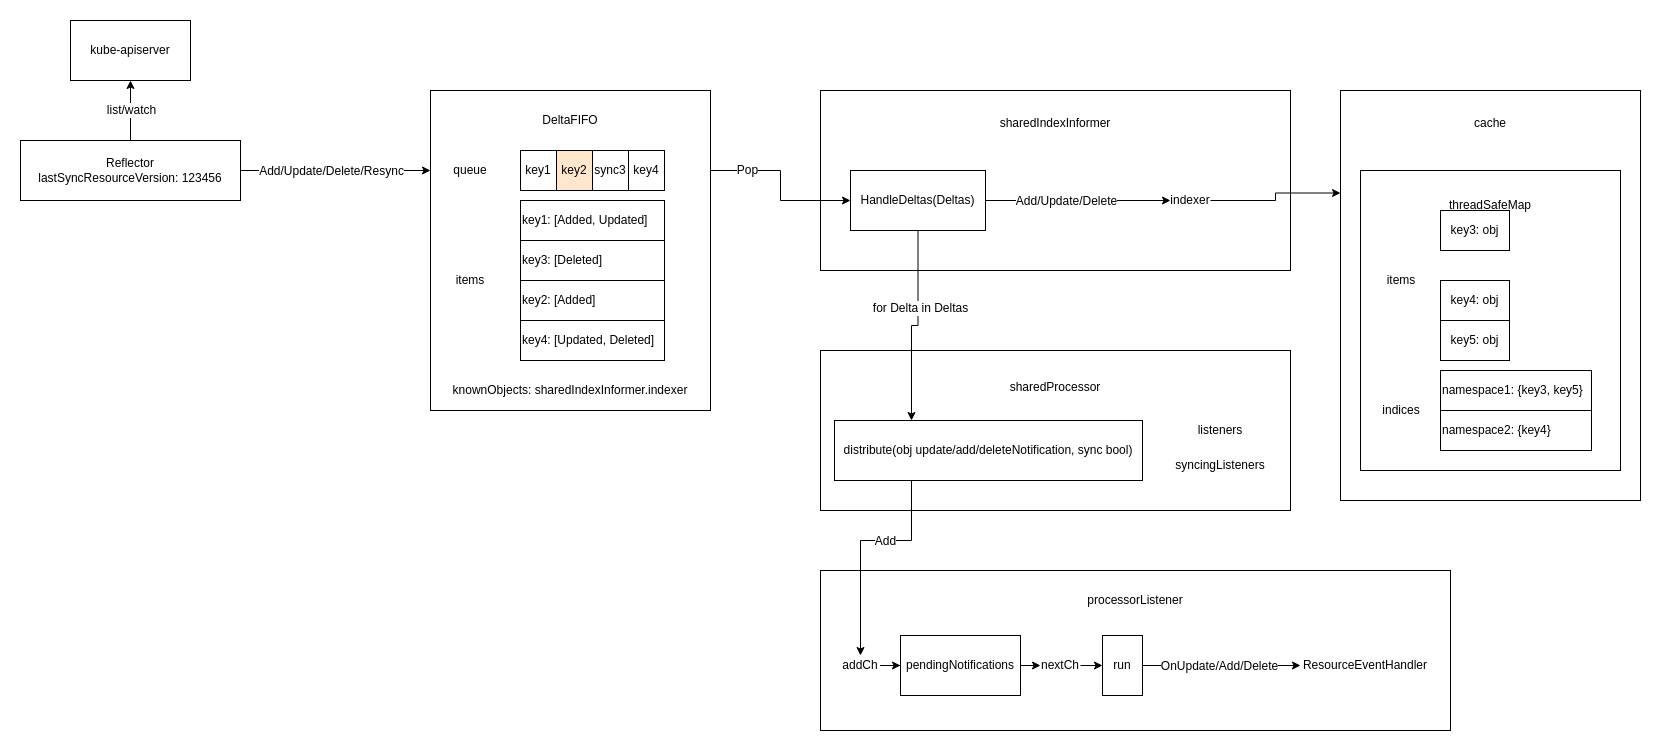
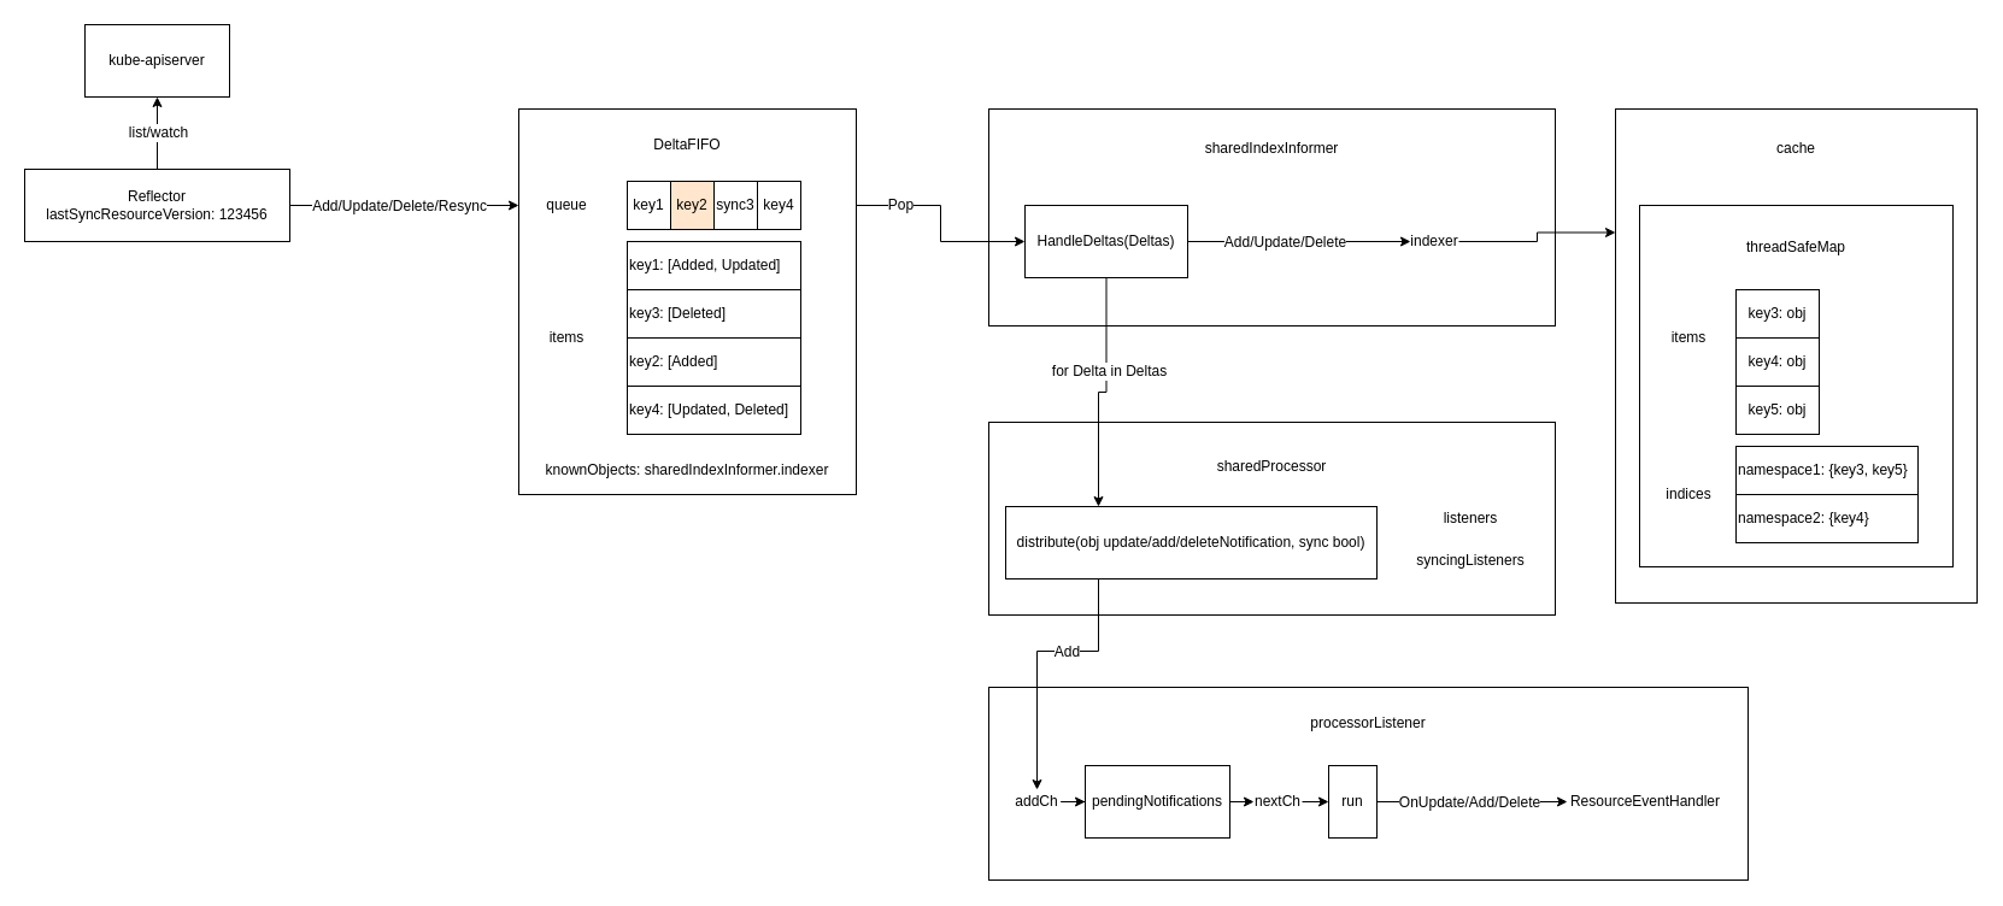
  <mxCell id="0" />
  <mxCell id="1" parent="0" />
  <mxCell id="2" value="" style="rounded=0;whiteSpace=wrap;html=1;" vertex="1" parent="1"><mxGeometry x="430" y="90" width="280" height="320" as="geometry" /></mxCell>
  <mxCell id="3" value="key1" style="rounded=0;whiteSpace=wrap;html=1;" vertex="1" parent="1"><mxGeometry x="520" y="150" width="36" height="40" as="geometry" /></mxCell>
  <mxCell id="4" value="key2" style="rounded=0;whiteSpace=wrap;html=1;fillColor=#ffe6cc;" vertex="1" parent="1"><mxGeometry x="556" y="150" width="36" height="40" as="geometry" /></mxCell>
  <mxCell id="5" value="sync3" style="rounded=0;whiteSpace=wrap;html=1;" vertex="1" parent="1"><mxGeometry x="592" y="150" width="36" height="40" as="geometry" /></mxCell>
  <mxCell id="6" value="key4" style="rounded=0;whiteSpace=wrap;html=1;" vertex="1" parent="1"><mxGeometry x="628" y="150" width="36" height="40" as="geometry" /></mxCell>
  <mxCell id="7" value="key1: [Added, Updated]" style="rounded=0;whiteSpace=wrap;html=1;align=left;" vertex="1" parent="1"><mxGeometry x="520" y="200" width="144" height="40" as="geometry" /></mxCell>
  <mxCell id="8" value="key3: [Deleted]" style="rounded=0;whiteSpace=wrap;html=1;align=left;" vertex="1" parent="1"><mxGeometry x="520" y="240" width="144" height="40" as="geometry" /></mxCell>
  <mxCell id="9" value="key2: [Added]" style="rounded=0;whiteSpace=wrap;html=1;align=left;" vertex="1" parent="1"><mxGeometry x="520" y="280" width="144" height="40" as="geometry" /></mxCell>
  <mxCell id="10" value="key4: [Updated, Deleted]" style="rounded=0;whiteSpace=wrap;html=1;align=left;" vertex="1" parent="1"><mxGeometry x="520" y="320" width="144" height="40" as="geometry" /></mxCell>
  <mxCell id="11" value="queue" style="text;html=1;strokeColor=none;fillColor=none;align=center;verticalAlign=middle;whiteSpace=wrap;rounded=0;" vertex="1" parent="1"><mxGeometry x="450" y="160" width="40" height="20" as="geometry" /></mxCell>
  <mxCell id="12" value="items" style="text;html=1;strokeColor=none;fillColor=none;align=center;verticalAlign=middle;whiteSpace=wrap;rounded=0;" vertex="1" parent="1"><mxGeometry x="450" y="270" width="40" height="20" as="geometry" /></mxCell>
  <mxCell id="13" value="DeltaFIFO" style="text;html=1;strokeColor=none;fillColor=none;align=center;verticalAlign=middle;whiteSpace=wrap;rounded=0;" vertex="1" parent="1"><mxGeometry x="550" y="110" width="40" height="20" as="geometry" /></mxCell>
  <mxCell id="14" style="edgeStyle=orthogonalEdgeStyle;rounded=0;orthogonalLoop=1;jettySize=auto;html=1;entryX=0.5;entryY=1;entryDx=0;entryDy=0;" edge="1" parent="1" source="18" target="19"><mxGeometry relative="1" as="geometry" /></mxCell>
  <mxCell id="15" value="list/watch" style="text;html=1;align=center;verticalAlign=middle;resizable=0;points=[];labelBackgroundColor=#ffffff;" vertex="1" connectable="0" parent="14"><mxGeometry x="0.037" relative="1" as="geometry"><mxPoint as="offset" /></mxGeometry></mxCell>
  <mxCell id="16" style="edgeStyle=orthogonalEdgeStyle;rounded=0;orthogonalLoop=1;jettySize=auto;html=1;entryX=0;entryY=0.25;entryDx=0;entryDy=0;" edge="1" parent="1" source="18" target="2"><mxGeometry relative="1" as="geometry" /></mxCell>
  <mxCell id="17" value="Add/Update/Delete/Resync" style="text;html=1;align=center;verticalAlign=middle;resizable=0;points=[];labelBackgroundColor=#ffffff;" vertex="1" connectable="0" parent="16"><mxGeometry x="-0.453" relative="1" as="geometry"><mxPoint x="38" as="offset" /></mxGeometry></mxCell>
  <mxCell id="18" value="Reflector&lt;br&gt;lastSyncResourceVersion: 123456" style="rounded=0;whiteSpace=wrap;html=1;align=center;" vertex="1" parent="1"><mxGeometry x="20" y="140" width="220" height="60" as="geometry" /></mxCell>
  <mxCell id="19" value="kube-apiserver" style="rounded=0;whiteSpace=wrap;html=1;align=center;" vertex="1" parent="1"><mxGeometry x="70" y="20" width="120" height="60" as="geometry" /></mxCell>
  <mxCell id="20" value="sharedIndexInformer&lt;br&gt;&lt;br&gt;&lt;br&gt;&lt;br&gt;&lt;br&gt;&lt;br&gt;&lt;br&gt;&lt;br&gt;&lt;br&gt;" style="rounded=0;whiteSpace=wrap;html=1;align=center;" vertex="1" parent="1"><mxGeometry x="820" y="90" width="470" height="180" as="geometry" /></mxCell>
  <mxCell id="21" style="edgeStyle=orthogonalEdgeStyle;rounded=0;orthogonalLoop=1;jettySize=auto;html=1;entryX=1;entryY=0.25;entryDx=0;entryDy=0;startArrow=classic;startFill=1;endArrow=none;endFill=0;" edge="1" parent="1" source="25" target="2"><mxGeometry relative="1" as="geometry" /></mxCell>
  <mxCell id="22" value="Pop" style="text;html=1;align=center;verticalAlign=middle;resizable=0;points=[];labelBackgroundColor=#ffffff;" vertex="1" connectable="0" parent="21"><mxGeometry x="0.577" y="-1" relative="1" as="geometry"><mxPoint as="offset" /></mxGeometry></mxCell>
  <mxCell id="23" style="edgeStyle=orthogonalEdgeStyle;rounded=0;orthogonalLoop=1;jettySize=auto;html=1;entryX=0;entryY=0.5;entryDx=0;entryDy=0;startArrow=none;startFill=0;endArrow=classic;endFill=1;" edge="1" parent="1" source="25" target="53"><mxGeometry relative="1" as="geometry"><mxPoint x="1130" y="200" as="targetPoint" /></mxGeometry></mxCell>
  <mxCell id="24" value="Add/Update/Delete" style="text;html=1;align=center;verticalAlign=middle;resizable=0;points=[];labelBackgroundColor=#ffffff;" vertex="1" connectable="0" parent="23"><mxGeometry x="-0.269" relative="1" as="geometry"><mxPoint x="12" as="offset" /></mxGeometry></mxCell>
  <mxCell id="25" value="HandleDeltas(Deltas)" style="rounded=0;whiteSpace=wrap;html=1;align=center;" vertex="1" parent="1"><mxGeometry x="850" y="170" width="135" height="60" as="geometry" /></mxCell>
  <mxCell id="26" value="sharedProcessor&lt;br&gt;&lt;br&gt;&lt;br&gt;&lt;br&gt;&lt;br&gt;&lt;br&gt;&lt;br&gt;" style="rounded=0;whiteSpace=wrap;html=1;align=center;" vertex="1" parent="1"><mxGeometry x="820" y="350" width="470" height="160" as="geometry" /></mxCell>
  <mxCell id="27" value="distribute(obj update/add/deleteNotification, sync bool)" style="rounded=0;whiteSpace=wrap;html=1;align=center;" vertex="1" parent="1"><mxGeometry x="834" y="420" width="308" height="60" as="geometry" /></mxCell>
  <mxCell id="28" style="edgeStyle=orthogonalEdgeStyle;rounded=0;orthogonalLoop=1;jettySize=auto;html=1;entryX=0.25;entryY=0;entryDx=0;entryDy=0;startArrow=none;startFill=0;endArrow=classic;endFill=1;" edge="1" parent="1" source="25" target="27"><mxGeometry relative="1" as="geometry" /></mxCell>
  <mxCell id="29" value="for Delta in Deltas" style="text;html=1;align=center;verticalAlign=middle;resizable=0;points=[];labelBackgroundColor=#ffffff;" vertex="1" connectable="0" parent="28"><mxGeometry x="-0.216" y="2" relative="1" as="geometry"><mxPoint as="offset" /></mxGeometry></mxCell>
  <mxCell id="30" value="processorListener&lt;br&gt;&lt;br&gt;&lt;br&gt;&lt;br&gt;&lt;br&gt;&lt;br&gt;&lt;br&gt;&lt;br&gt;" style="rounded=0;whiteSpace=wrap;html=1;align=center;" vertex="1" parent="1"><mxGeometry x="820" y="570" width="630" height="160" as="geometry" /></mxCell>
  <mxCell id="31" style="edgeStyle=orthogonalEdgeStyle;rounded=0;orthogonalLoop=1;jettySize=auto;html=1;entryX=0;entryY=0.5;entryDx=0;entryDy=0;startArrow=none;startFill=0;endArrow=classic;endFill=1;" edge="1" parent="1" source="34" target="37"><mxGeometry relative="1" as="geometry" /></mxCell>
  <mxCell id="32" style="edgeStyle=orthogonalEdgeStyle;rounded=0;orthogonalLoop=1;jettySize=auto;html=1;startArrow=classic;startFill=1;endArrow=none;endFill=0;entryX=0.25;entryY=1;entryDx=0;entryDy=0;" edge="1" parent="1" source="34" target="27"><mxGeometry relative="1" as="geometry"><mxPoint x="880" y="530" as="targetPoint" /><Array as="points"><mxPoint x="860" y="540" /><mxPoint x="911" y="540" /></Array></mxGeometry></mxCell>
  <mxCell id="33" value="Add" style="text;html=1;align=center;verticalAlign=middle;resizable=0;points=[];labelBackgroundColor=#ffffff;" vertex="1" connectable="0" parent="32"><mxGeometry x="0.018" y="-24" relative="1" as="geometry"><mxPoint x="24" y="-24" as="offset" /></mxGeometry></mxCell>
  <mxCell id="34" value="addCh" style="text;html=1;strokeColor=none;fillColor=none;align=center;verticalAlign=middle;whiteSpace=wrap;rounded=0;" vertex="1" parent="1"><mxGeometry x="840" y="655" width="40" height="20" as="geometry" /></mxCell>
  <mxCell id="35" style="edgeStyle=orthogonalEdgeStyle;rounded=0;orthogonalLoop=1;jettySize=auto;html=1;entryX=0;entryY=0.5;entryDx=0;entryDy=0;startArrow=none;startFill=0;endArrow=classic;endFill=1;" edge="1" parent="1" source="36" target="41"><mxGeometry relative="1" as="geometry" /></mxCell>
  <mxCell id="36" value="nextCh" style="text;html=1;strokeColor=none;fillColor=none;align=center;verticalAlign=middle;whiteSpace=wrap;rounded=0;" vertex="1" parent="1"><mxGeometry x="1040" y="655" width="40" height="20" as="geometry" /></mxCell>
  <mxCell id="37" value="pendingNotifications" style="rounded=0;whiteSpace=wrap;html=1;align=center;" vertex="1" parent="1"><mxGeometry x="900" y="635" width="120" height="60" as="geometry" /></mxCell>
  <mxCell id="38" value="" style="endArrow=classic;html=1;exitX=1;exitY=0.5;exitDx=0;exitDy=0;" edge="1" parent="1" source="37"><mxGeometry width="50" height="50" relative="1" as="geometry"><mxPoint x="950" y="860" as="sourcePoint" /><mxPoint x="1040" y="665" as="targetPoint" /></mxGeometry></mxCell>
  <mxCell id="39" style="edgeStyle=orthogonalEdgeStyle;rounded=0;orthogonalLoop=1;jettySize=auto;html=1;entryX=0;entryY=0.5;entryDx=0;entryDy=0;startArrow=none;startFill=0;endArrow=classic;endFill=1;" edge="1" parent="1" source="41" target="42"><mxGeometry relative="1" as="geometry" /></mxCell>
  <mxCell id="40" value="OnUpdate/Add/Delete" style="text;html=1;align=center;verticalAlign=middle;resizable=0;points=[];labelBackgroundColor=#ffffff;" vertex="1" connectable="0" parent="39"><mxGeometry x="-0.667" relative="1" as="geometry"><mxPoint x="50" as="offset" /></mxGeometry></mxCell>
  <mxCell id="41" value="run" style="rounded=0;whiteSpace=wrap;html=1;align=center;" vertex="1" parent="1"><mxGeometry x="1102" y="635" width="40" height="60" as="geometry" /></mxCell>
  <mxCell id="42" value="ResourceEventHandler" style="text;html=1;strokeColor=none;fillColor=none;align=center;verticalAlign=middle;whiteSpace=wrap;rounded=0;" vertex="1" parent="1"><mxGeometry x="1300" y="655" width="130" height="20" as="geometry" /></mxCell>
  <mxCell id="43" value="cache&lt;br&gt;&lt;br&gt;&lt;br&gt;&lt;br&gt;&lt;br&gt;&lt;br&gt;&lt;br&gt;&lt;br&gt;&lt;br&gt;&lt;br&gt;&lt;br&gt;&lt;br&gt;&lt;br&gt;&lt;br&gt;&lt;br&gt;&lt;br&gt;&lt;br&gt;&lt;br&gt;&lt;br&gt;&lt;br&gt;&lt;br&gt;&lt;br&gt;&lt;br&gt;&lt;br&gt;&lt;br&gt;" style="rounded=0;whiteSpace=wrap;html=1;align=center;" vertex="1" parent="1"><mxGeometry x="1340" y="90" width="300" height="410" as="geometry" /></mxCell>
  <mxCell id="44" value="threadSafeMap&lt;br&gt;&lt;br&gt;&lt;br&gt;&lt;br&gt;&lt;br&gt;&lt;br&gt;&lt;br&gt;&lt;br&gt;&lt;br&gt;&lt;br&gt;&lt;br&gt;&lt;br&gt;&lt;br&gt;&lt;br&gt;&lt;br&gt;&lt;br&gt;&lt;br&gt;" style="rounded=0;whiteSpace=wrap;html=1;align=center;" vertex="1" parent="1"><mxGeometry x="1360" y="170" width="260" height="300" as="geometry" /></mxCell>
- <mxCell id="45" value="key3: obj" style="rounded=0;whiteSpace=wrap;html=1;align=center;" vertex="1" parent="1"><mxGeometry x="1440" y="210" width="69" height="40" as="geometry" /></mxCell>
+ <mxCell id="45" value="key3: obj" style="rounded=0;whiteSpace=wrap;html=1;align=center;" vertex="1" parent="1"><mxGeometry x="1440" y="240" width="69" height="40" as="geometry" /></mxCell>
  <mxCell id="46" value="key4: obj" style="rounded=0;whiteSpace=wrap;html=1;align=center;" vertex="1" parent="1"><mxGeometry x="1440" y="280" width="69" height="40" as="geometry" /></mxCell>
  <mxCell id="47" value="items" style="text;html=1;strokeColor=none;fillColor=none;align=center;verticalAlign=middle;whiteSpace=wrap;rounded=0;" vertex="1" parent="1"><mxGeometry x="1381" y="270" width="40" height="20" as="geometry" /></mxCell>
  <mxCell id="48" value="namespace1: {key3, key5}" style="rounded=0;whiteSpace=wrap;html=1;align=left;" vertex="1" parent="1"><mxGeometry x="1440" y="370" width="151" height="40" as="geometry" /></mxCell>
  <mxCell id="49" value="namespace2: {key4}" style="rounded=0;whiteSpace=wrap;html=1;align=left;" vertex="1" parent="1"><mxGeometry x="1440" y="410" width="151" height="40" as="geometry" /></mxCell>
  <mxCell id="50" value="key5: obj" style="rounded=0;whiteSpace=wrap;html=1;align=center;" vertex="1" parent="1"><mxGeometry x="1440" y="320" width="69" height="40" as="geometry" /></mxCell>
  <mxCell id="51" value="indices" style="text;html=1;strokeColor=none;fillColor=none;align=center;verticalAlign=middle;whiteSpace=wrap;rounded=0;" vertex="1" parent="1"><mxGeometry x="1381" y="400" width="40" height="20" as="geometry" /></mxCell>
  <mxCell id="52" style="edgeStyle=orthogonalEdgeStyle;rounded=0;orthogonalLoop=1;jettySize=auto;html=1;entryX=0;entryY=0.25;entryDx=0;entryDy=0;startArrow=none;startFill=0;endArrow=classic;endFill=1;" edge="1" parent="1" source="53" target="43"><mxGeometry relative="1" as="geometry" /></mxCell>
  <mxCell id="53" value="indexer" style="text;html=1;strokeColor=none;fillColor=none;align=center;verticalAlign=middle;whiteSpace=wrap;rounded=0;" vertex="1" parent="1"><mxGeometry x="1170" y="190" width="40" height="20" as="geometry" /></mxCell>
  <mxCell id="54" value="knownObjects: sharedIndexInformer.indexer" style="text;html=1;strokeColor=none;fillColor=none;align=center;verticalAlign=middle;whiteSpace=wrap;rounded=0;" vertex="1" parent="1"><mxGeometry x="440" y="380" width="260" height="20" as="geometry" /></mxCell>
  <mxCell id="55" value="listeners" style="text;html=1;strokeColor=none;fillColor=none;align=center;verticalAlign=middle;whiteSpace=wrap;rounded=0;" vertex="1" parent="1"><mxGeometry x="1180" y="420" width="80" height="20" as="geometry" /></mxCell>
  <mxCell id="56" value="syncingListeners" style="text;html=1;strokeColor=none;fillColor=none;align=center;verticalAlign=middle;whiteSpace=wrap;rounded=0;" vertex="1" parent="1"><mxGeometry x="1170" y="455" width="100" height="20" as="geometry" /></mxCell>
